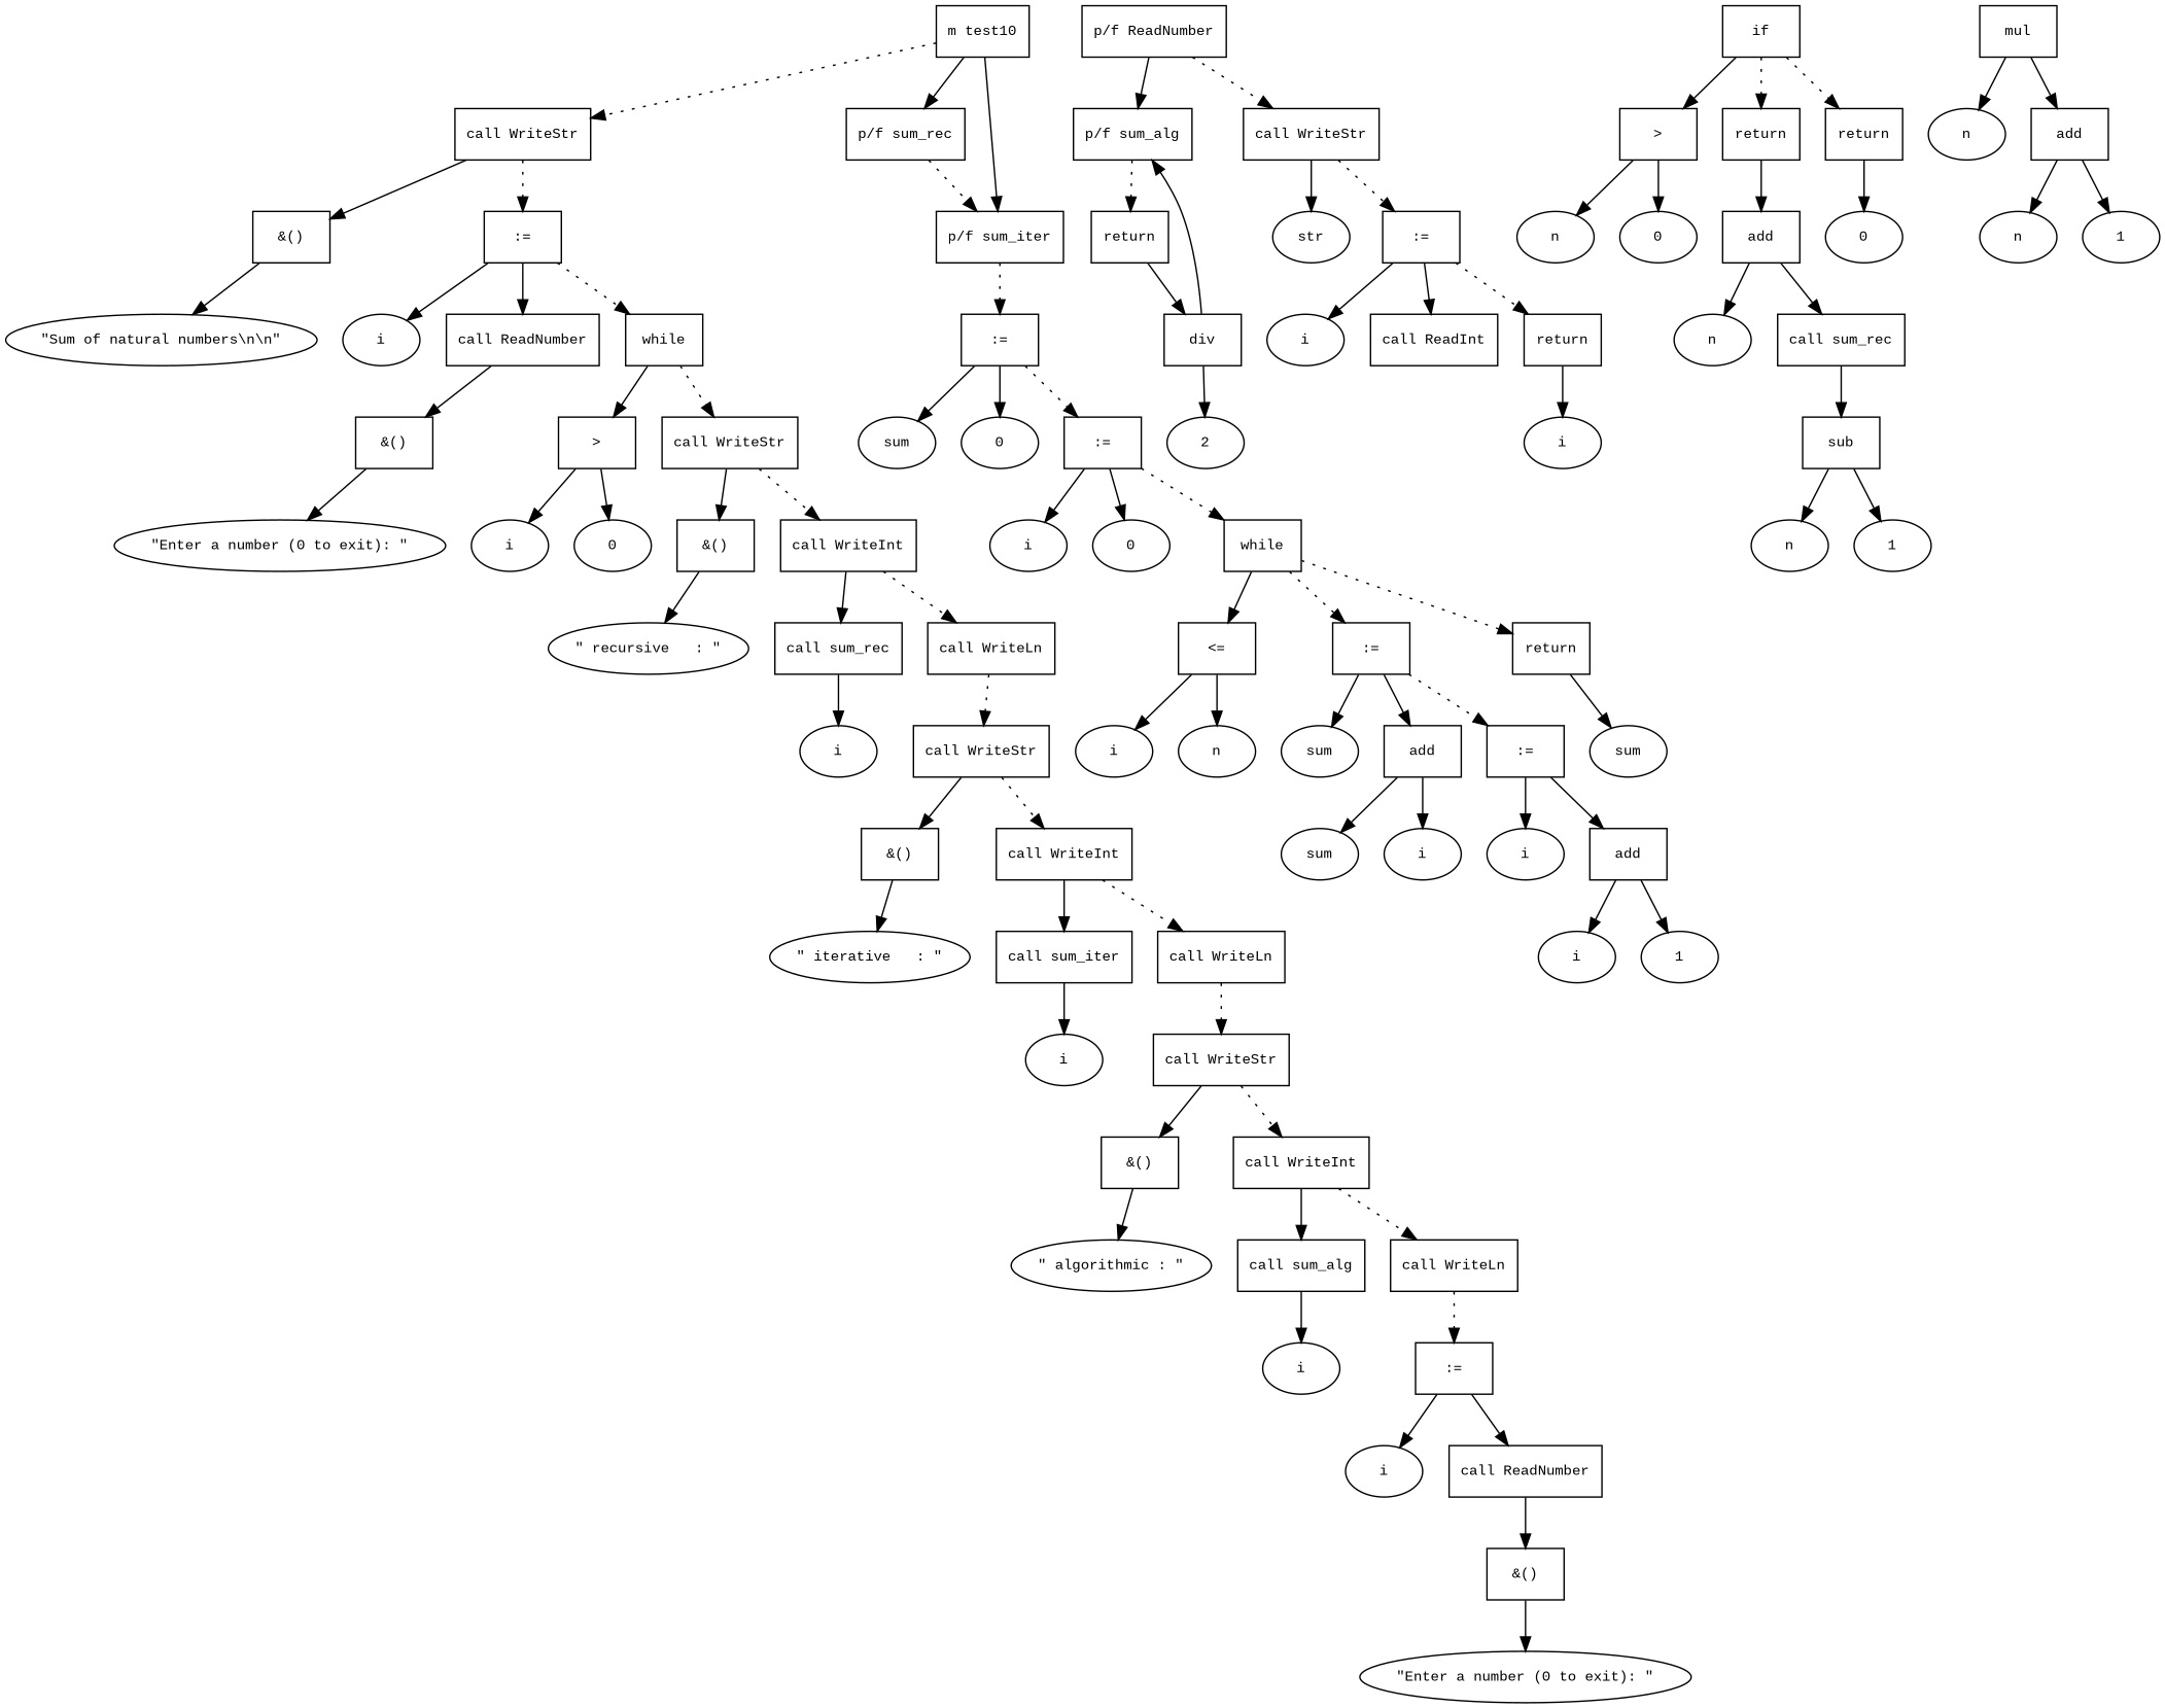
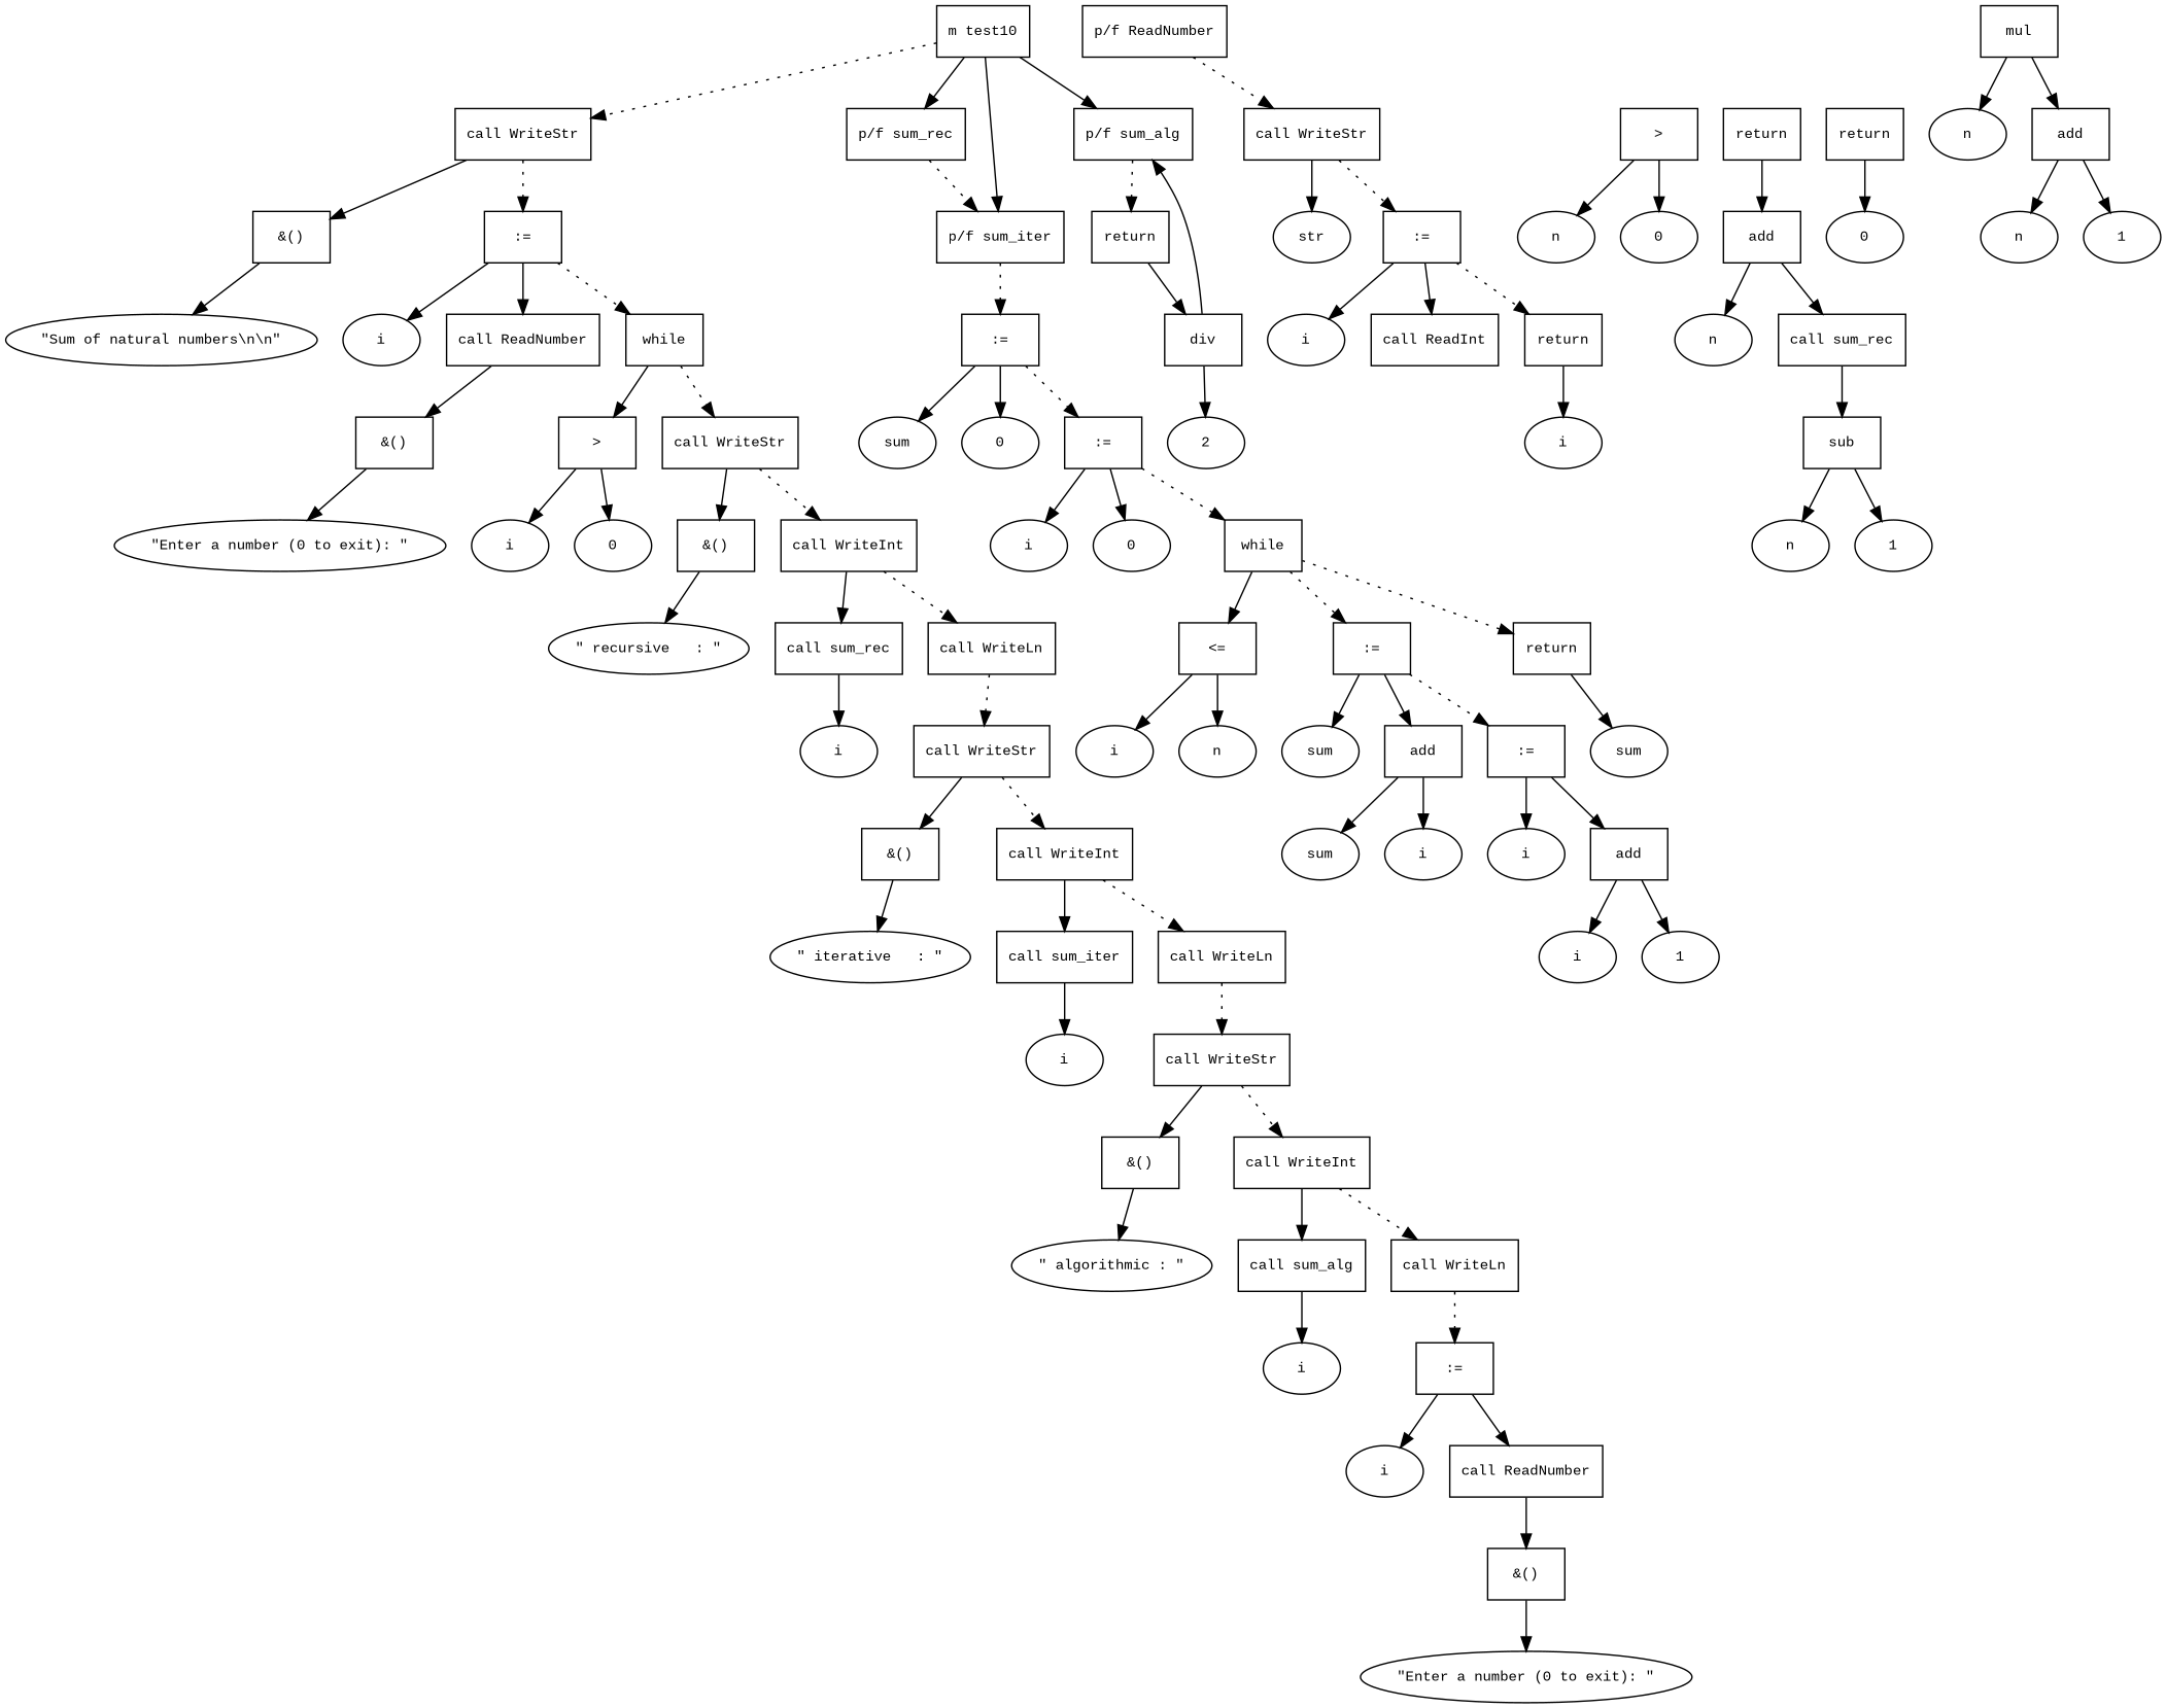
  digraph {
    fontname="Times New Roman"
    fontsize=10
    node [fontname="Courier New" fontsize=10 shape=box]
    edge [fontname="Times New Roman" fontsize=10]
    n1 [label="m test10"]
    n2 [label="call WriteStr"]
    n3 [label="p/f sum_rec"]
    n4 [label="p/f sum_iter"]
    n5 [label="p/f sum_alg"]
    n6 [label="&()"]
    n7 [label=":="]
    n8 [label=":="]
    n9 [label=return]
    n10 [label="p/f ReadNumber"]
    n11 [label="call WriteStr"]
    n12 [label="\"Sum of natural numbers\\n\\n\"" shape=ellipse]
    n13 [label=i shape=ellipse]
    n14 [label="call ReadNumber"]
    n15 [label=while]
    n16 [label="&()"]
    n17 [label=">"]
    n18 [label="call WriteStr"]
    n19 [label="\"Enter a number (0 to exit): \"" shape=ellipse]
    n20 [label=i shape=ellipse]
    n21 [label=0 shape=ellipse]
    n22 [label="&()"]
    n23 [label="call WriteInt"]
    n24 [label="\" recursive   : \"" shape=ellipse]
    n25 [label="call sum_rec"]
    n26 [label="call WriteLn"]
    n27 [label=i shape=ellipse]
    n28 [label="call WriteStr"]
    n29 [label="&()"]
    n30 [label="call WriteInt"]
    n31 [label="\" iterative   : \"" shape=ellipse]
    n32 [label="call sum_iter"]
    n33 [label="call WriteLn"]
    n34 [label=i shape=ellipse]
    n35 [label="call WriteStr"]
    n36 [label="&()"]
    n37 [label="call WriteInt"]
    n38 [label="\" algorithmic : \"" shape=ellipse]
    n39 [label="call sum_alg"]
    n40 [label="call WriteLn"]
    n41 [label=i shape=ellipse]
    n42 [label=":="]
    n43 [label=i shape=ellipse]
    n44 [label="call ReadNumber"]
    n45 [label="&()"]
    n46 [label="\"Enter a number (0 to exit): \"" shape=ellipse]
-   n47 [label=if]
    n48 [label=">"]
    n49 [label=return]
    n50 [label=return]
    n51 [label=n shape=ellipse]
    n52 [label=0 shape=ellipse]
    n53 [label=add]
    n54 [label=0 shape=ellipse]
    n55 [label=n shape=ellipse]
    n56 [label="call sum_rec"]
    n57 [label=sub]
    n58 [label=n shape=ellipse]
    n59 [label=1 shape=ellipse]
    n60 [label=sum shape=ellipse]
    n61 [label=0 shape=ellipse]
    n62 [label=":="]
    n63 [label=i shape=ellipse]
    n64 [label=0 shape=ellipse]
    n65 [label=while]
    n66 [label="<="]
    n67 [label=":="]
    n68 [label=return]
    n69 [label=i shape=ellipse]
    n70 [label=n shape=ellipse]
    n71 [label=sum shape=ellipse]
    n72 [label=add]
    n73 [label=":="]
    n74 [label=sum shape=ellipse]
    n75 [label=sum shape=ellipse]
    n76 [label=i shape=ellipse]
    n77 [label=i shape=ellipse]
    n78 [label=add]
    n79 [label=i shape=ellipse]
    n80 [label=1 shape=ellipse]
    n81 [label=div]
    n82 [label=2 shape=ellipse]
    n83 [label=mul]
    n84 [label=n shape=ellipse]
    n85 [label=add]
    n86 [label=n shape=ellipse]
    n87 [label=1 shape=ellipse]
    n88 [label=str shape=ellipse]
    n89 [label=":="]
    n90 [label=i shape=ellipse]
    n91 [label="call ReadInt"]
    n92 [label=return]
    n93 [label=i shape=ellipse]
    n1 -> n2 [style=dotted]
    n1 -> n3
    n1 -> n4
-   n10 -> n5
+   n1 -> n5
    n2 -> n6
    n2 -> n7 [style=dotted]
    n3 -> n4 [style=dotted]
    n4 -> n8 [style=dotted]
    n5 -> n9 [style=dotted]
    n6 -> n12
    n7 -> n13
    n7 -> n14
    n7 -> n15 [style=dotted]
    n8 -> n60
    n8 -> n61
    n8 -> n62 [style=dotted]
    n9 -> n81
    n10 -> n11 [style=dotted]
    n11 -> n88
    n11 -> n89 [style=dotted]
    n14 -> n16
    n15 -> n17
    n15 -> n18 [style=dotted]
    n16 -> n19
    n17 -> n20
    n17 -> n21
    n18 -> n22
    n18 -> n23 [style=dotted]
    n22 -> n24
    n23 -> n25
    n23 -> n26 [style=dotted]
    n25 -> n27
    n26 -> n28 [style=dotted]
    n28 -> n29
    n28 -> n30 [style=dotted]
    n29 -> n31
    n30 -> n32
    n30 -> n33 [style=dotted]
    n32 -> n34
    n33 -> n35 [style=dotted]
    n35 -> n36
    n35 -> n37 [style=dotted]
    n36 -> n38
    n37 -> n39
    n37 -> n40 [style=dotted]
    n39 -> n41
    n40 -> n42 [style=dotted]
    n42 -> n43
    n42 -> n44
    n44 -> n45
    n45 -> n46
-   n47 -> n48
-   n47 -> n49 [style=dotted]
-   n47 -> n50 [style=dotted]
    n48 -> n51
    n48 -> n52
    n49 -> n53
    n50 -> n54
    n53 -> n55
    n53 -> n56
    n56 -> n57
    n57 -> n58
    n57 -> n59
    n62 -> n63
    n62 -> n64
    n62 -> n65 [style=dotted]
    n65 -> n66
    n65 -> n67 [style=dotted]
    n65 -> n68 [style=dotted]
    n66 -> n69
    n66 -> n70
    n67 -> n71
    n67 -> n72
    n67 -> n73 [style=dotted]
    n68 -> n74
    n72 -> n75
    n72 -> n76
    n73 -> n77
    n73 -> n78
    n78 -> n79
    n78 -> n80
    n81 -> n5
    n81 -> n82
    n83 -> n84
    n83 -> n85
    n85 -> n86
    n85 -> n87
    n89 -> n90
    n89 -> n91
    n89 -> n92 [style=dotted]
    n92 -> n93
  }
